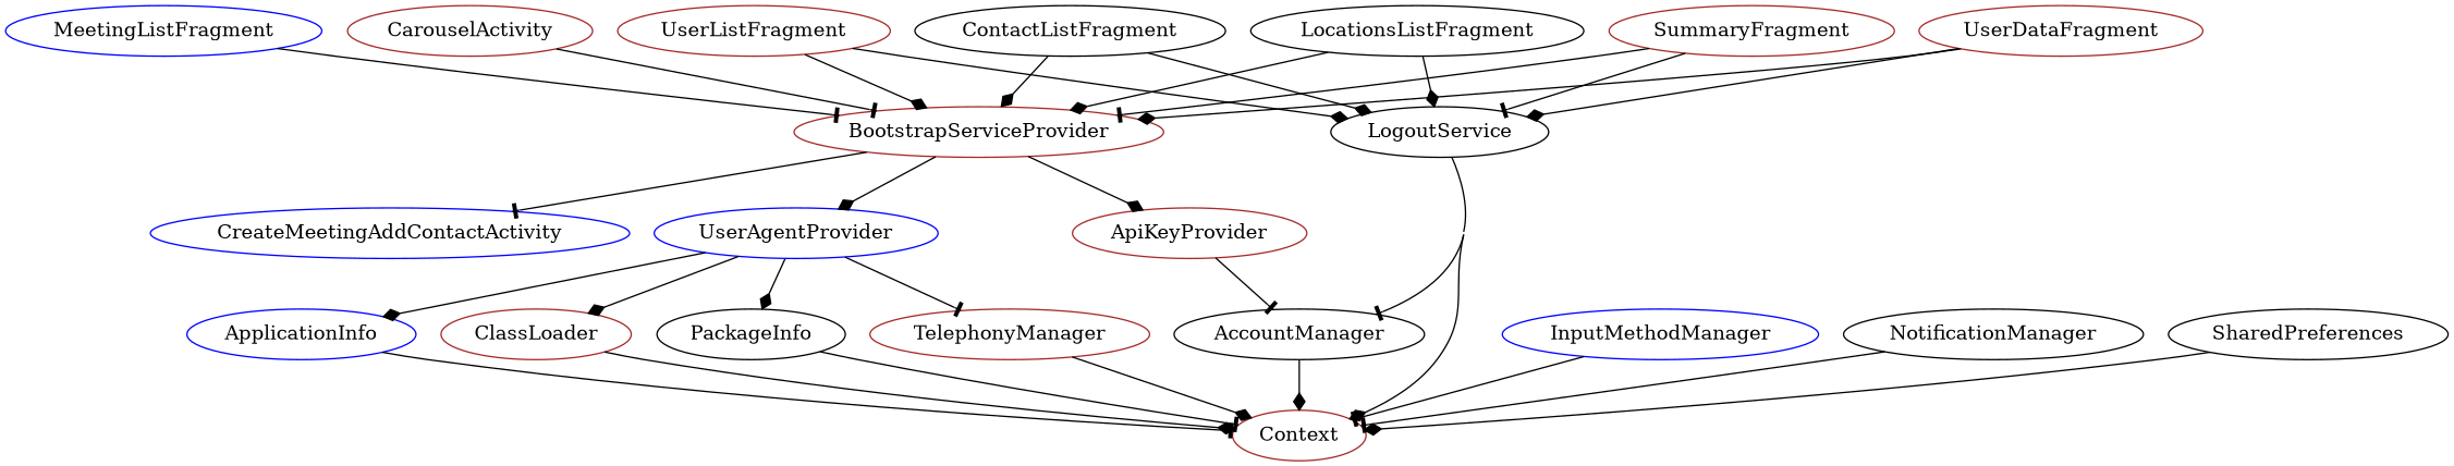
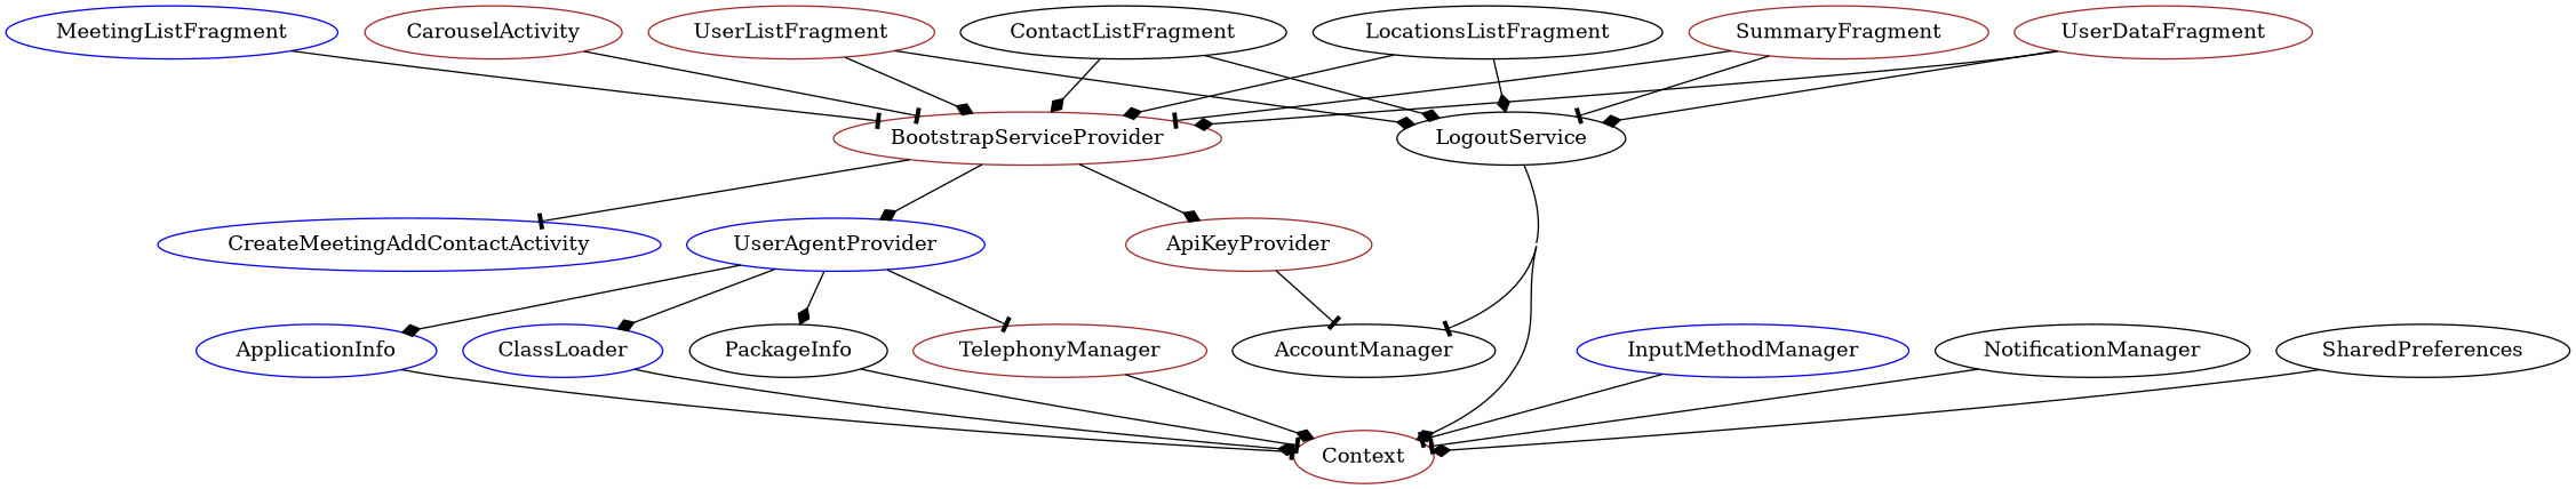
  digraph {
    concentrate=true
    node [color=brown]
    edge [arrowhead=diamond]
    AccountManager [color=black]
    Context
    ApiKeyProvider
    ApplicationInfo [color=blue]
    BootstrapServiceProvider
    UserAgentProvider [color=blue]
    CreateMeetingAddContactActivity [color=blue]
-   ClassLoader
+   ClassLoader [color=blue]
    PackageInfo [color=black]
    TelephonyManager
    CarouselActivity
    ContactListFragment [color=black]
    LogoutService [color=black]
    InputMethodManager [color=blue]
    LocationsListFragment [color=black]
    MeetingListFragment [color=blue]
    NotificationManager [color=black]
    SharedPreferences [color=black]
    SummaryFragment
    UserDataFragment
    UserListFragment
-   AccountManager -> Context
    ApiKeyProvider -> AccountManager [arrowhead=tee]
    ApplicationInfo -> Context [arrowhead=tee]
    BootstrapServiceProvider -> ApiKeyProvider
    BootstrapServiceProvider -> UserAgentProvider
    BootstrapServiceProvider -> CreateMeetingAddContactActivity [arrowhead=tee]
    UserAgentProvider -> ApplicationInfo
    UserAgentProvider -> ClassLoader
    UserAgentProvider -> PackageInfo
    UserAgentProvider -> TelephonyManager [arrowhead=tee]
    ClassLoader -> Context
    PackageInfo -> Context [arrowhead=tee]
    TelephonyManager -> Context
    CarouselActivity -> BootstrapServiceProvider [arrowhead=tee]
    ContactListFragment -> BootstrapServiceProvider
    ContactListFragment -> LogoutService
    LogoutService -> AccountManager [arrowhead=tee]
    LogoutService -> Context
    InputMethodManager -> Context [arrowhead=tee]
    LocationsListFragment -> BootstrapServiceProvider
    LocationsListFragment -> LogoutService
    MeetingListFragment -> BootstrapServiceProvider [arrowhead=tee]
    NotificationManager -> Context [arrowhead=tee]
    SharedPreferences -> Context
    SummaryFragment -> BootstrapServiceProvider [arrowhead=tee]
    SummaryFragment -> LogoutService [arrowhead=tee]
    UserDataFragment -> BootstrapServiceProvider
    UserDataFragment -> LogoutService
    UserListFragment -> BootstrapServiceProvider
    UserListFragment -> LogoutService
  }
